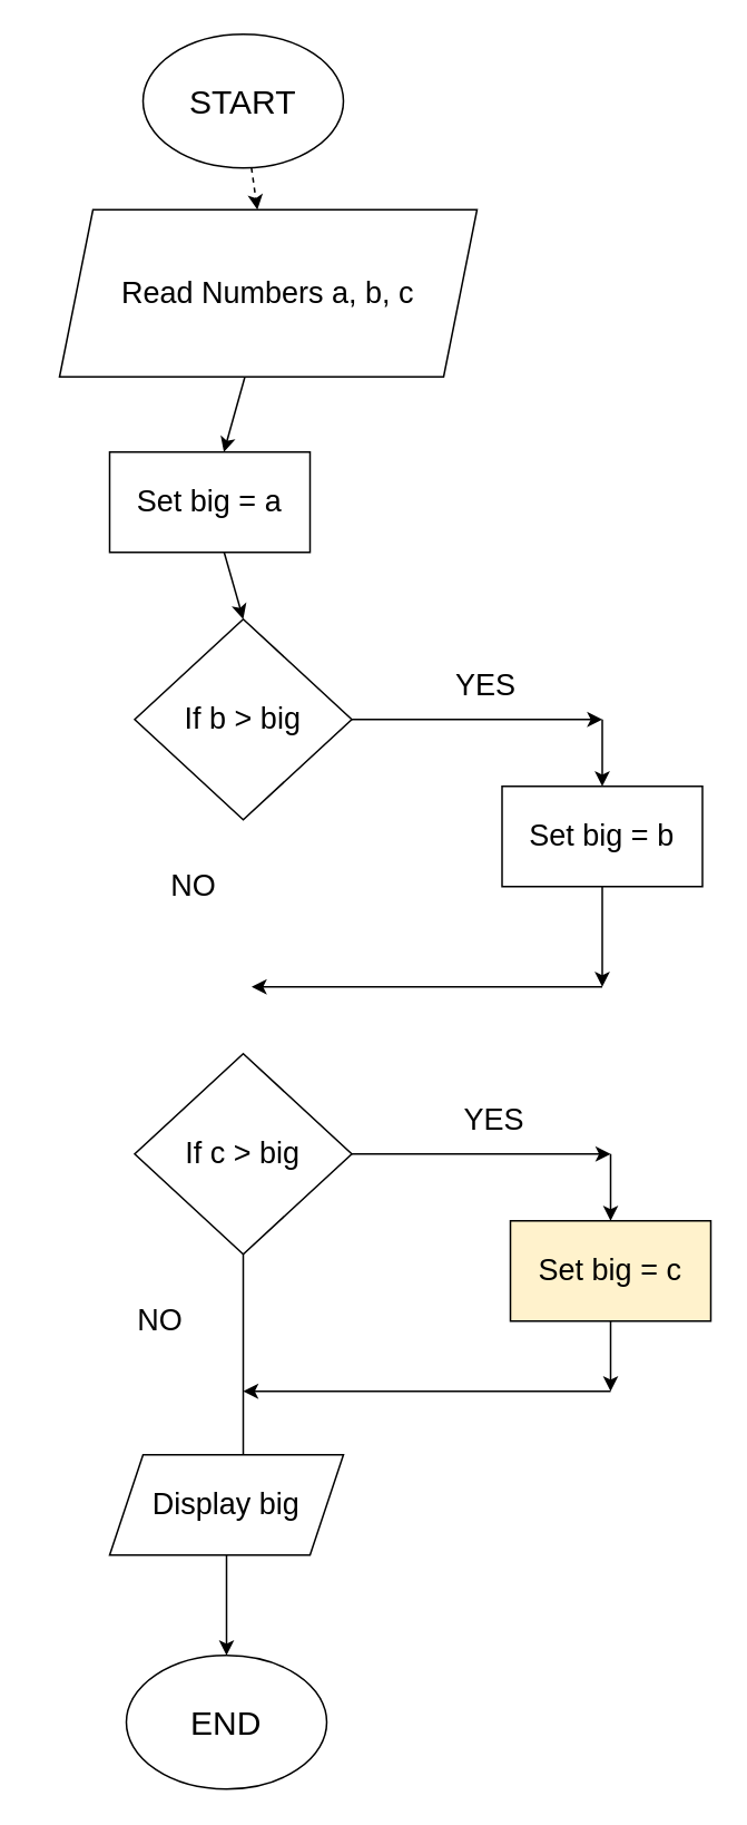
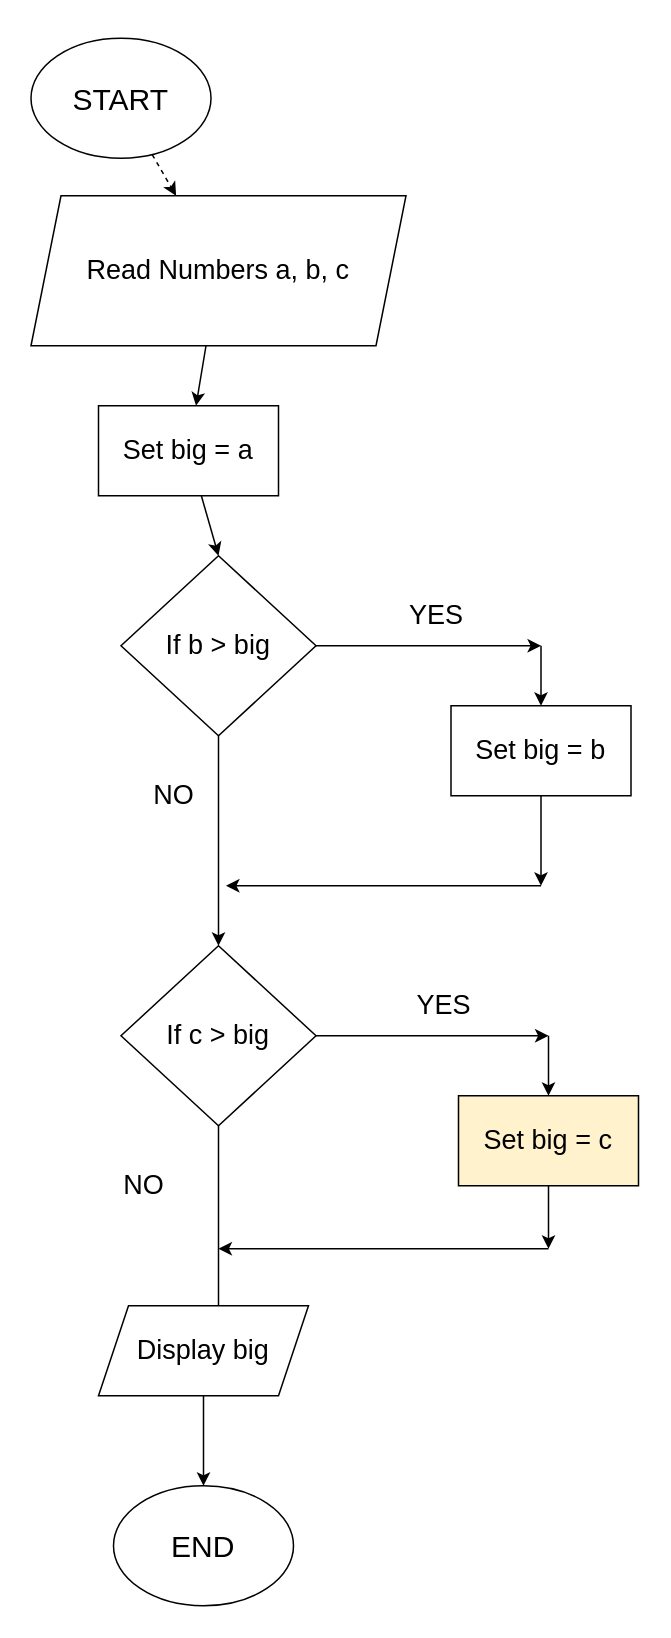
  <mxCell id="0" />
  <mxCell id="1" parent="0" />
  <mxCell id="2" value="" style="edgeStyle=none;html=1;fontSize=20;dashed=1;" parent="1" source="3" target="5" edge="1"><mxGeometry relative="1" as="geometry"><mxPoint x="145" y="186" as="targetPoint" /></mxGeometry></mxCell>
- <mxCell id="3" value="START" style="ellipse;whiteSpace=wrap;html=1;fontSize=20;" parent="1" vertex="1"><mxGeometry x="85" y="20" width="120" height="80" as="geometry" /></mxCell>
+ <mxCell id="3" value="START" style="ellipse;whiteSpace=wrap;html=1;fontSize=20;" parent="1" vertex="1"><mxGeometry x="20" y="25" width="120" height="80" as="geometry" /></mxCell>
  <mxCell id="4" value="" style="edgeStyle=none;html=1;fontSize=18;" parent="1" source="5" target="7" edge="1"><mxGeometry relative="1" as="geometry" /></mxCell>
- <mxCell id="5" value="Read Numbers a, b, c" style="shape=parallelogram;perimeter=parallelogramPerimeter;whiteSpace=wrap;html=1;fixedSize=1;fontSize=18;fontStyle=0" parent="1" vertex="1"><mxGeometry x="35" y="125" width="250" height="100" as="geometry" /></mxCell>
+ <mxCell id="5" value="Read Numbers a, b, c" style="shape=parallelogram;perimeter=parallelogramPerimeter;whiteSpace=wrap;html=1;fixedSize=1;fontSize=18;fontStyle=0" parent="1" vertex="1"><mxGeometry x="20" y="130" width="250" height="100" as="geometry" /></mxCell>
  <mxCell id="6" style="edgeStyle=none;html=1;entryX=0.5;entryY=0;entryDx=0;entryDy=0;" edge="1" parent="1" source="7" target="14"><mxGeometry relative="1" as="geometry" /></mxCell>
  <mxCell id="7" value="Set big = a" style="whiteSpace=wrap;html=1;fontSize=18;fontStyle=0;" parent="1" vertex="1"><mxGeometry x="65" y="270" width="120" height="60" as="geometry" /></mxCell>
  <mxCell id="8" value="" style="edgeStyle=none;orthogonalLoop=1;jettySize=auto;html=1;fontSize=18;exitX=1;exitY=0.5;exitDx=0;exitDy=0;" parent="1" edge="1"><mxGeometry width="100" relative="1" as="geometry"><mxPoint x="205" y="430" as="sourcePoint" /><mxPoint x="360" y="430" as="targetPoint" /><Array as="points" /></mxGeometry></mxCell>
  <mxCell id="9" value="YES" style="text;html=1;align=center;verticalAlign=middle;resizable=0;points=[];autosize=1;strokeColor=none;fillColor=none;fontSize=18;" parent="1" vertex="1"><mxGeometry x="260" y="390" width="60" height="40" as="geometry" /></mxCell>
  <mxCell id="10" value="" style="edgeStyle=none;orthogonalLoop=1;jettySize=auto;html=1;fontSize=18;entryX=0.5;entryY=0;entryDx=0;entryDy=0;" parent="1" target="15" edge="1"><mxGeometry width="100" relative="1" as="geometry"><mxPoint x="360" y="430" as="sourcePoint" /><mxPoint x="360" y="470" as="targetPoint" /><Array as="points" /></mxGeometry></mxCell>
  <mxCell id="11" style="edgeStyle=none;html=1;fontSize=18;" parent="1" edge="1"><mxGeometry relative="1" as="geometry"><mxPoint x="360" y="530" as="sourcePoint" /><mxPoint x="360" y="590" as="targetPoint" /></mxGeometry></mxCell>
  <mxCell id="12" value="END" style="ellipse;whiteSpace=wrap;html=1;fontSize=20;" parent="1" vertex="1"><mxGeometry x="75" y="990" width="120" height="80" as="geometry" /></mxCell>
+ <mxCell id="13" value="" style="edgeStyle=none;html=1;fontSize=18;" edge="1" parent="1" source="14" target="17"><mxGeometry relative="1" as="geometry" /></mxCell>
  <mxCell id="14" value="If b &amp;gt; big" style="rhombus;whiteSpace=wrap;html=1;fontSize=18;" vertex="1" parent="1"><mxGeometry x="80" y="370" width="130" height="120" as="geometry" /></mxCell>
  <mxCell id="15" value="Set big = b" style="whiteSpace=wrap;html=1;fontSize=18;fontStyle=0;" vertex="1" parent="1"><mxGeometry x="300" y="470" width="120" height="60" as="geometry" /></mxCell>
  <mxCell id="16" style="edgeStyle=none;html=1;exitX=0.5;exitY=1;exitDx=0;exitDy=0;fontSize=18;" edge="1" parent="1" source="17"><mxGeometry relative="1" as="geometry"><mxPoint x="145" y="910" as="targetPoint" /></mxGeometry></mxCell>
  <mxCell id="17" value="If c &amp;gt; big" style="rhombus;whiteSpace=wrap;html=1;fontSize=18;" vertex="1" parent="1"><mxGeometry x="80" y="630" width="130" height="120" as="geometry" /></mxCell>
  <mxCell id="18" value="" style="edgeStyle=none;orthogonalLoop=1;jettySize=auto;html=1;fontSize=18;" edge="1" parent="1"><mxGeometry width="100" relative="1" as="geometry"><mxPoint x="360" y="590" as="sourcePoint" /><mxPoint x="150" y="590" as="targetPoint" /><Array as="points" /></mxGeometry></mxCell>
  <mxCell id="19" value="" style="edgeStyle=none;orthogonalLoop=1;jettySize=auto;html=1;fontSize=18;exitX=1;exitY=0.5;exitDx=0;exitDy=0;" edge="1" parent="1"><mxGeometry width="100" relative="1" as="geometry"><mxPoint x="210" y="690" as="sourcePoint" /><mxPoint x="365" y="690" as="targetPoint" /><Array as="points" /></mxGeometry></mxCell>
  <mxCell id="20" value="YES" style="text;html=1;align=center;verticalAlign=middle;resizable=0;points=[];autosize=1;strokeColor=none;fillColor=none;fontSize=18;" vertex="1" parent="1"><mxGeometry x="265" y="650" width="60" height="40" as="geometry" /></mxCell>
  <mxCell id="21" value="" style="edgeStyle=none;orthogonalLoop=1;jettySize=auto;html=1;fontSize=18;entryX=0.5;entryY=0;entryDx=0;entryDy=0;" edge="1" parent="1" target="23"><mxGeometry width="100" relative="1" as="geometry"><mxPoint x="365" y="690" as="sourcePoint" /><mxPoint x="365" y="730" as="targetPoint" /><Array as="points" /></mxGeometry></mxCell>
  <mxCell id="22" style="edgeStyle=none;html=1;fontSize=18;" edge="1" parent="1"><mxGeometry relative="1" as="geometry"><mxPoint x="365" y="790" as="sourcePoint" /><mxPoint x="365" y="832" as="targetPoint" /></mxGeometry></mxCell>
  <mxCell id="23" value="Set big = c" style="whiteSpace=wrap;html=1;fontSize=18;fontStyle=0;fillColor=#fff2cc;" vertex="1" parent="1"><mxGeometry x="305" y="730" width="120" height="60" as="geometry" /></mxCell>
  <mxCell id="24" value="" style="edgeStyle=none;orthogonalLoop=1;jettySize=auto;html=1;fontSize=18;" edge="1" parent="1"><mxGeometry width="100" relative="1" as="geometry"><mxPoint x="365" y="832" as="sourcePoint" /><mxPoint x="145" y="832" as="targetPoint" /><Array as="points" /></mxGeometry></mxCell>
  <mxCell id="25" value="NO" style="text;html=1;align=center;verticalAlign=middle;resizable=0;points=[];autosize=1;strokeColor=none;fillColor=none;fontSize=18;" vertex="1" parent="1"><mxGeometry x="90" y="510" width="50" height="40" as="geometry" /></mxCell>
  <mxCell id="26" value="NO" style="text;html=1;align=center;verticalAlign=middle;resizable=0;points=[];autosize=1;strokeColor=none;fillColor=none;fontSize=18;" vertex="1" parent="1"><mxGeometry x="70" y="770" width="50" height="40" as="geometry" /></mxCell>
  <mxCell id="27" style="edgeStyle=none;html=1;fontSize=18;" edge="1" parent="1" source="28" target="12"><mxGeometry relative="1" as="geometry" /></mxCell>
  <mxCell id="28" value="Display big" style="shape=parallelogram;perimeter=parallelogramPerimeter;whiteSpace=wrap;html=1;fixedSize=1;fontSize=18;" vertex="1" parent="1"><mxGeometry x="65" y="870" width="140" height="60" as="geometry" /></mxCell>
